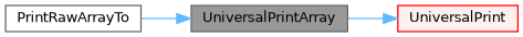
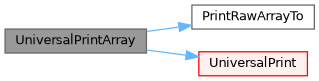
  digraph {
    rankdir=LR
    node [fontname=Helvetica fontsize=10 shape=box style=filled]
    edge [color=steelblue1 fontname=Helvetica fontsize=10 labelfontname=Helvetica labelfontsize=10 style=solid]
    n1 [color=gray40 fillcolor=grey60 fontcolor=black height=0.2 label=UniversalPrintArray width=0.4]
    n2 [color=grey40 fillcolor=white height=0.2 label=PrintRawArrayTo width=0.4]
    n3 [color=red fillcolor="#FFF0F0" height=0.2 label=UniversalPrint width=0.4]
-   n2 -> n1
+   n1 -> n2
    n1 -> n3
  }
